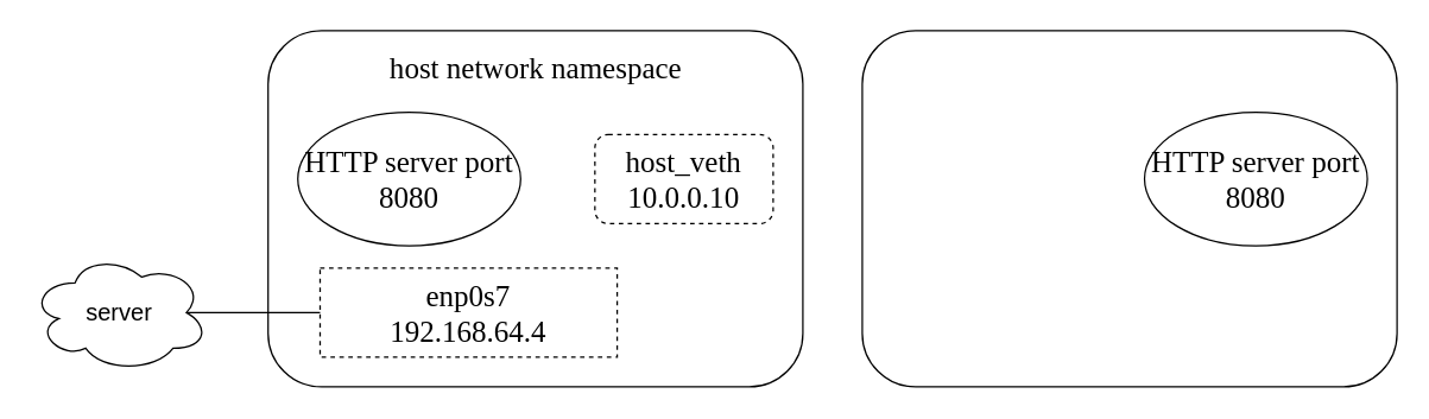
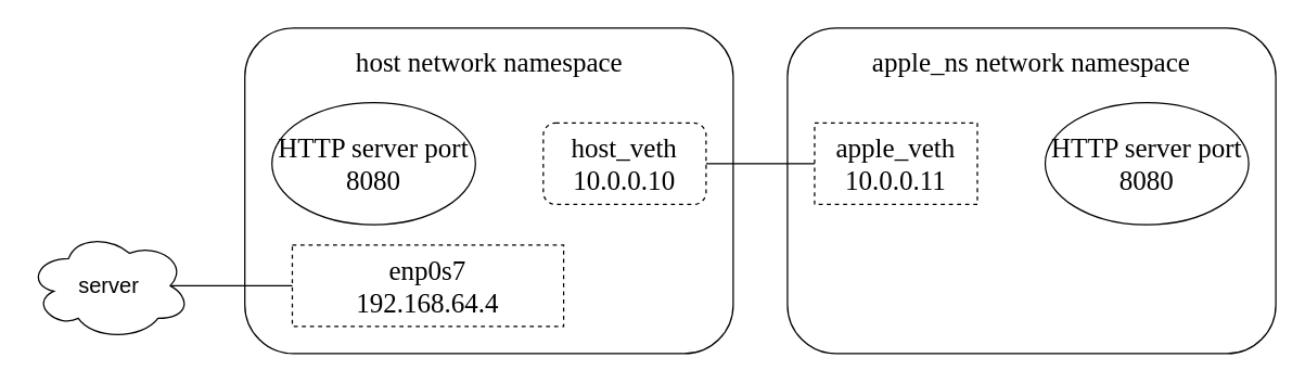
  <mxCell id="0" />
  <mxCell id="1" parent="0" />
  <mxCell id="2" value="" style="rounded=1;whiteSpace=wrap;html=1;" vertex="1" parent="1"><mxGeometry x="180" y="20" width="360" height="240" as="geometry" /></mxCell>
  <mxCell id="3" value="host network namespace" style="text;html=1;strokeColor=none;fillColor=none;align=center;verticalAlign=middle;whiteSpace=wrap;rounded=0;fontSize=20;fontFamily=Architects Daughter;" vertex="1" parent="1"><mxGeometry x="222.5" y="30" width="275" height="30" as="geometry" /></mxCell>
  <mxCell id="4" value="HTTP server port 8080" style="ellipse;whiteSpace=wrap;html=1;hachureGap=4;fontFamily=Architects Daughter;fontSource=https%3A%2F%2Ffonts.googleapis.com%2Fcss%3Ffamily%3DArchitects%2BDaughter;fontSize=20;" vertex="1" parent="1"><mxGeometry x="200" y="75" width="150" height="90" as="geometry" /></mxCell>
  <mxCell id="5" value="" style="rounded=1;whiteSpace=wrap;html=1;" vertex="1" parent="1"><mxGeometry x="580" y="20" width="360" height="240" as="geometry" /></mxCell>
+ <mxCell id="6" value="apple_ns network namespace" style="text;html=1;strokeColor=none;fillColor=none;align=center;verticalAlign=middle;whiteSpace=wrap;rounded=0;fontSize=20;fontFamily=Architects Daughter;" vertex="1" parent="1"><mxGeometry x="596.25" y="30" width="327.5" height="30" as="geometry" /></mxCell>
  <mxCell id="7" value="&lt;div&gt;host_veth&lt;/div&gt;&lt;div&gt;10.0.0.10&lt;br&gt;&lt;/div&gt;" style="whiteSpace=wrap;html=1;hachureGap=4;fontFamily=Architects Daughter;fontSource=https%3A%2F%2Ffonts.googleapis.com%2Fcss%3Ffamily%3DArchitects%2BDaughter;fontSize=20;dashed=1;strokeColor=default;rounded=1;" vertex="1" parent="1"><mxGeometry x="400" y="90" width="120" height="60" as="geometry" /></mxCell>
+ <mxCell id="8" value="&lt;div&gt;apple_veth&lt;/div&gt;&lt;div&gt;10.0.0.11&lt;br&gt;&lt;/div&gt;" style="rounded=0;whiteSpace=wrap;html=1;hachureGap=4;fontFamily=Architects Daughter;fontSource=https%3A%2F%2Ffonts.googleapis.com%2Fcss%3Ffamily%3DArchitects%2BDaughter;fontSize=20;dashed=1;strokeColor=default;" vertex="1" parent="1"><mxGeometry x="600" y="90" width="120" height="60" as="geometry" /></mxCell>
+ <mxCell id="9" value="" style="endArrow=none;html=1;rounded=0;hachureGap=4;fontFamily=Architects Daughter;fontSource=https%3A%2F%2Ffonts.googleapis.com%2Fcss%3Ffamily%3DArchitects%2BDaughter;fontSize=16;exitX=1;exitY=0.5;exitDx=0;exitDy=0;entryX=0;entryY=0.5;entryDx=0;entryDy=0;" edge="1" parent="1" source="7" target="8"><mxGeometry width="50" height="50" relative="1" as="geometry"><mxPoint x="560" y="200" as="sourcePoint" /><mxPoint x="610" y="150" as="targetPoint" /></mxGeometry></mxCell>
  <mxCell id="10" value="HTTP server port 8080" style="ellipse;whiteSpace=wrap;html=1;hachureGap=4;fontFamily=Architects Daughter;fontSource=https%3A%2F%2Ffonts.googleapis.com%2Fcss%3Ffamily%3DArchitects%2BDaughter;fontSize=20;" vertex="1" parent="1"><mxGeometry x="770" y="75" width="150" height="90" as="geometry" /></mxCell>
  <mxCell id="11" value="&lt;div&gt;enp0s7&lt;/div&gt;&lt;div&gt;192.168.64.4&lt;br&gt;&lt;/div&gt;" style="rounded=0;whiteSpace=wrap;html=1;hachureGap=4;fontFamily=Architects Daughter;fontSource=https%3A%2F%2Ffonts.googleapis.com%2Fcss%3Ffamily%3DArchitects%2BDaughter;fontSize=20;dashed=1;strokeColor=default;" vertex="1" parent="1"><mxGeometry x="215" y="180" width="200" height="60" as="geometry" /></mxCell>
  <mxCell id="12" value="&lt;font style=&quot;font-size: 16px;&quot;&gt;server&lt;/font&gt;" style="ellipse;shape=cloud;whiteSpace=wrap;html=1;" vertex="1" parent="1"><mxGeometry x="20" y="170" width="120" height="80" as="geometry" /></mxCell>
  <mxCell id="13" value="" style="endArrow=none;html=1;rounded=0;exitX=0.875;exitY=0.5;exitDx=0;exitDy=0;exitPerimeter=0;entryX=0;entryY=0.5;entryDx=0;entryDy=0;" edge="1" parent="1" source="12" target="11"><mxGeometry width="50" height="50" relative="1" as="geometry"><mxPoint x="320" y="250" as="sourcePoint" /><mxPoint x="180" y="290" as="targetPoint" /></mxGeometry></mxCell>
